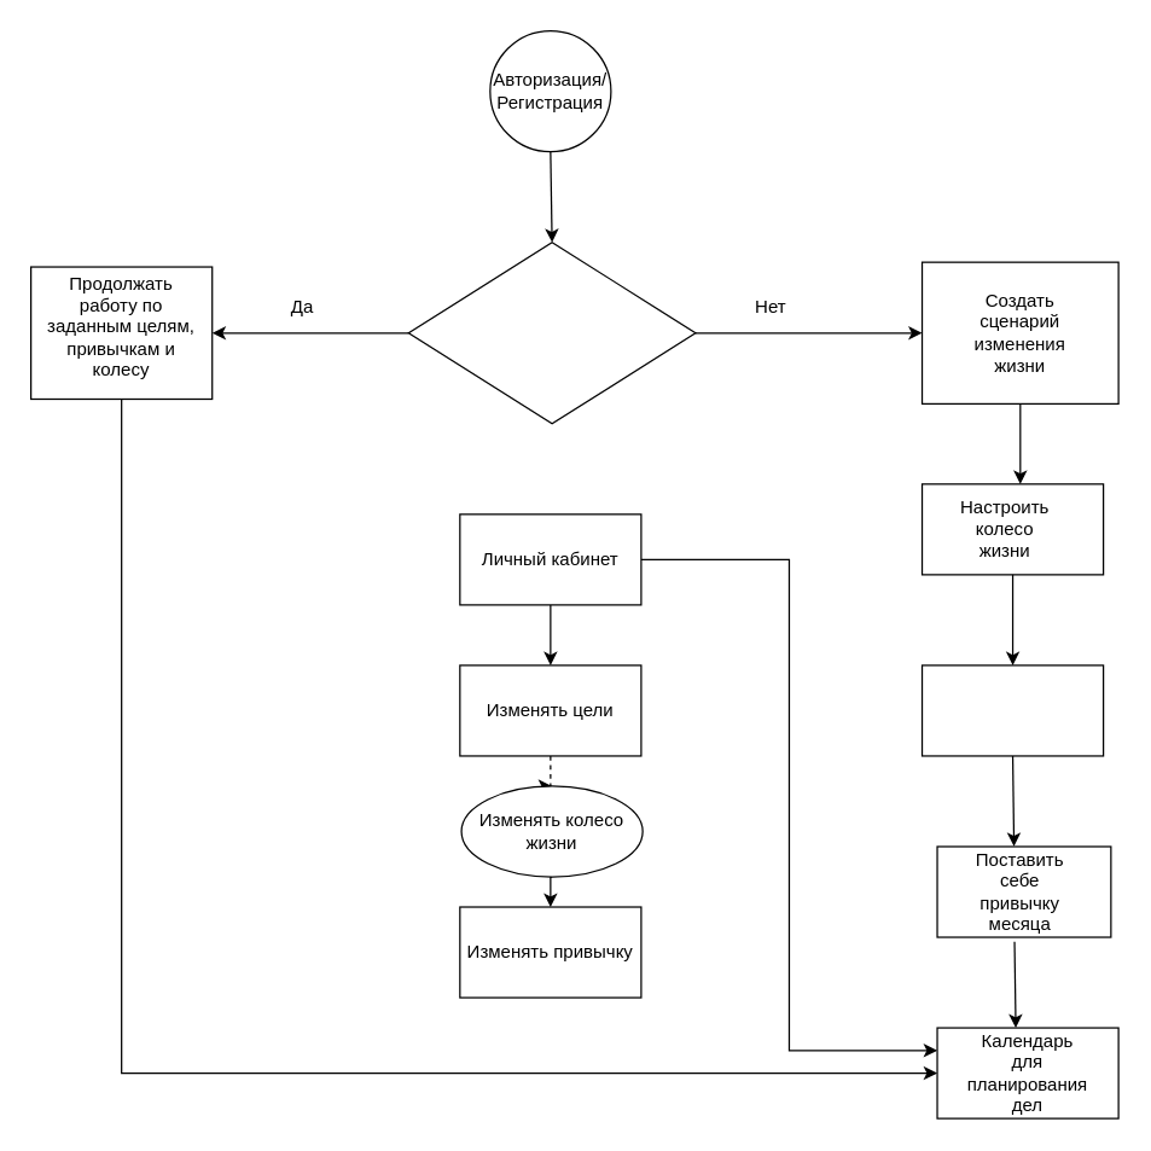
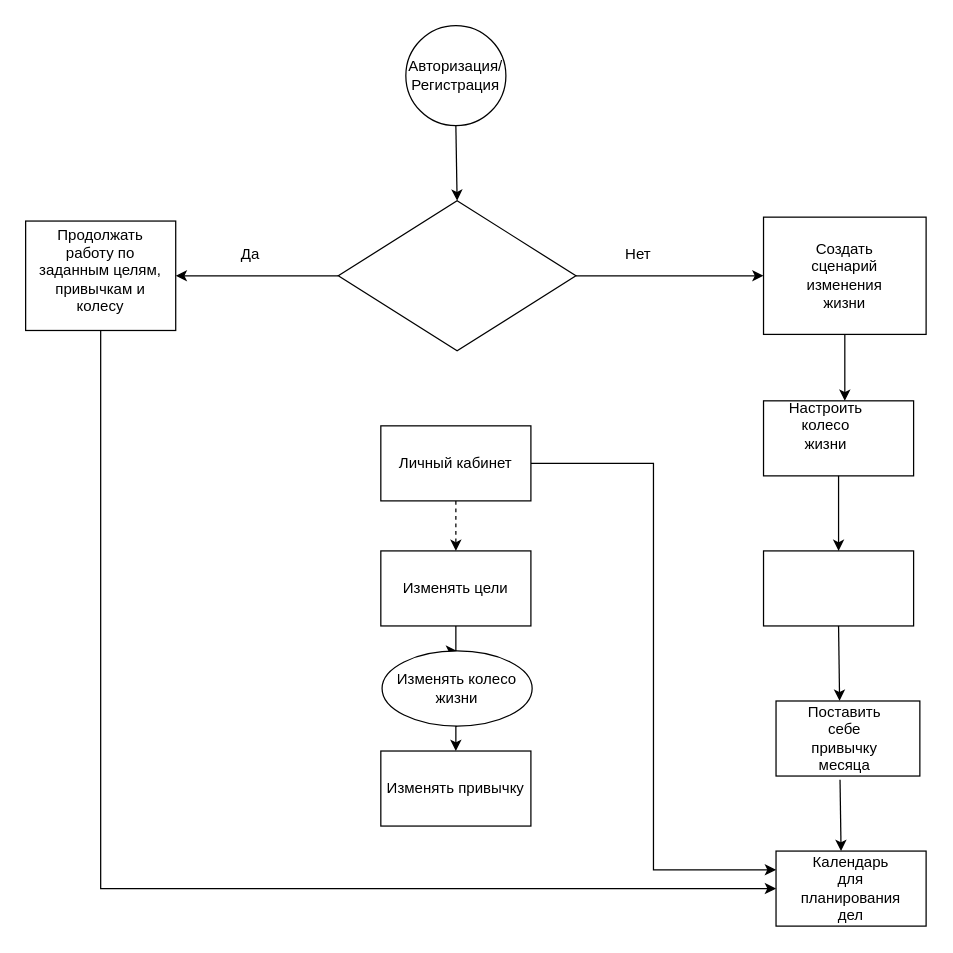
  <mxCell id="0" />
  <mxCell id="1" parent="0" />
  <mxCell id="2" value="" style="ellipse;whiteSpace=wrap;html=1;aspect=fixed;" vertex="1" parent="1"><mxGeometry x="324" y="20" width="80" height="80" as="geometry" /></mxCell>
  <mxCell id="3" value="Авторизация/ Регистрация" style="text;html=1;strokeColor=none;fillColor=none;align=center;verticalAlign=middle;whiteSpace=wrap;rounded=0;" vertex="1" parent="1"><mxGeometry x="344" y="45" width="40" height="30" as="geometry" /></mxCell>
  <mxCell id="4" value="" style="rhombus;whiteSpace=wrap;html=1;" vertex="1" parent="1"><mxGeometry x="270" y="160" width="190" height="120" as="geometry" /></mxCell>
  <mxCell id="5" value="" style="endArrow=classic;html=1;exitX=0.5;exitY=1;exitDx=0;exitDy=0;entryX=0.5;entryY=0;entryDx=0;entryDy=0;" edge="1" parent="1" source="2" target="4"><mxGeometry width="50" height="50" relative="1" as="geometry"><mxPoint x="380" y="240" as="sourcePoint" /><mxPoint x="430" y="190" as="targetPoint" /></mxGeometry></mxCell>
  <mxCell id="6" style="edgeStyle=orthogonalEdgeStyle;rounded=0;orthogonalLoop=1;jettySize=auto;html=1;exitX=0.5;exitY=1;exitDx=0;exitDy=0;entryX=0;entryY=0.5;entryDx=0;entryDy=0;" edge="1" parent="1" source="7" target="23"><mxGeometry relative="1" as="geometry" /></mxCell>
  <mxCell id="7" value="" style="rounded=0;whiteSpace=wrap;html=1;" vertex="1" parent="1"><mxGeometry x="20" y="176.25" width="120" height="87.5" as="geometry" /></mxCell>
  <mxCell id="8" value="Продолжать работу по заданным целям, привычкам и колесу" style="text;html=1;strokeColor=none;fillColor=none;align=center;verticalAlign=middle;whiteSpace=wrap;rounded=0;" vertex="1" parent="1"><mxGeometry x="30" y="206.25" width="100" height="20" as="geometry" /></mxCell>
  <mxCell id="9" value="" style="endArrow=classic;html=1;exitX=0;exitY=0.5;exitDx=0;exitDy=0;entryX=1;entryY=0.5;entryDx=0;entryDy=0;" edge="1" parent="1" source="4" target="7"><mxGeometry width="50" height="50" relative="1" as="geometry"><mxPoint x="380" y="290" as="sourcePoint" /><mxPoint x="430" y="240" as="targetPoint" /></mxGeometry></mxCell>
  <mxCell id="10" value="Да" style="text;html=1;strokeColor=none;fillColor=none;align=center;verticalAlign=middle;whiteSpace=wrap;rounded=0;" vertex="1" parent="1"><mxGeometry x="180" y="192.5" width="40" height="20" as="geometry" /></mxCell>
  <mxCell id="11" value="" style="rounded=0;whiteSpace=wrap;html=1;" vertex="1" parent="1"><mxGeometry x="610" y="173.13" width="130" height="93.75" as="geometry" /></mxCell>
  <mxCell id="12" value="" style="endArrow=classic;html=1;exitX=1;exitY=0.5;exitDx=0;exitDy=0;entryX=0;entryY=0.5;entryDx=0;entryDy=0;" edge="1" parent="1" source="4" target="11"><mxGeometry width="50" height="50" relative="1" as="geometry"><mxPoint x="380" y="290" as="sourcePoint" /><mxPoint x="430" y="240" as="targetPoint" /></mxGeometry></mxCell>
  <mxCell id="13" value="Нет" style="text;html=1;strokeColor=none;fillColor=none;align=center;verticalAlign=middle;whiteSpace=wrap;rounded=0;" vertex="1" parent="1"><mxGeometry x="490" y="192.5" width="40" height="20" as="geometry" /></mxCell>
  <mxCell id="14" value="Создать сценарий изменения жизни" style="text;html=1;strokeColor=none;fillColor=none;align=center;verticalAlign=middle;whiteSpace=wrap;rounded=0;" vertex="1" parent="1"><mxGeometry x="655" y="210" width="40" height="20" as="geometry" /></mxCell>
  <mxCell id="15" value="" style="rounded=0;whiteSpace=wrap;html=1;" vertex="1" parent="1"><mxGeometry x="610" y="320" width="120" height="60" as="geometry" /></mxCell>
- <mxCell id="16" value="Настроить колесо жизни" style="text;html=1;strokeColor=none;fillColor=none;align=center;verticalAlign=middle;whiteSpace=wrap;rounded=0;" vertex="1" parent="1"><mxGeometry x="645" y="340" width="40" height="20" as="geometry" /></mxCell>
+ <mxCell id="16" value="Настроить колесо жизни" style="text;html=1;strokeColor=none;fillColor=none;align=center;verticalAlign=middle;whiteSpace=wrap;rounded=0;" vertex="1" parent="1"><mxGeometry x="640" y="330" width="40" height="20" as="geometry" /></mxCell>
  <mxCell id="17" value="" style="rounded=0;whiteSpace=wrap;html=1;" vertex="1" parent="1"><mxGeometry x="610" y="440" width="120" height="60" as="geometry" /></mxCell>
  <mxCell id="18" value="" style="endArrow=classic;html=1;exitX=0.5;exitY=1;exitDx=0;exitDy=0;" edge="1" parent="1" source="11"><mxGeometry width="50" height="50" relative="1" as="geometry"><mxPoint x="380" y="300" as="sourcePoint" /><mxPoint x="675" y="320" as="targetPoint" /></mxGeometry></mxCell>
  <mxCell id="19" value="" style="endArrow=classic;html=1;exitX=0.5;exitY=1;exitDx=0;exitDy=0;entryX=0.5;entryY=0;entryDx=0;entryDy=0;" edge="1" parent="1" source="15" target="17"><mxGeometry width="50" height="50" relative="1" as="geometry"><mxPoint x="380" y="300" as="sourcePoint" /><mxPoint x="430" y="250" as="targetPoint" /></mxGeometry></mxCell>
  <mxCell id="20" value="" style="rounded=0;whiteSpace=wrap;html=1;" vertex="1" parent="1"><mxGeometry x="620" y="560" width="115" height="60" as="geometry" /></mxCell>
  <mxCell id="21" value="Поставить себе привычку месяца" style="text;html=1;strokeColor=none;fillColor=none;align=center;verticalAlign=middle;whiteSpace=wrap;rounded=0;" vertex="1" parent="1"><mxGeometry x="640" y="580" width="70" height="20" as="geometry" /></mxCell>
  <mxCell id="22" value="" style="endArrow=classic;html=1;exitX=0.5;exitY=1;exitDx=0;exitDy=0;entryX=0.442;entryY=-0.003;entryDx=0;entryDy=0;entryPerimeter=0;" edge="1" parent="1" source="17" target="20"><mxGeometry width="50" height="50" relative="1" as="geometry"><mxPoint x="380" y="370" as="sourcePoint" /><mxPoint x="430" y="320" as="targetPoint" /></mxGeometry></mxCell>
  <mxCell id="23" value="" style="rounded=0;whiteSpace=wrap;html=1;" vertex="1" parent="1"><mxGeometry x="620" y="680" width="120" height="60" as="geometry" /></mxCell>
  <mxCell id="24" value="Календарь для планирования дел&lt;br&gt;" style="text;html=1;strokeColor=none;fillColor=none;align=center;verticalAlign=middle;whiteSpace=wrap;rounded=0;" vertex="1" parent="1"><mxGeometry x="660" y="700" width="40" height="20" as="geometry" /></mxCell>
  <mxCell id="25" value="" style="endArrow=classic;html=1;exitX=0.445;exitY=1.05;exitDx=0;exitDy=0;exitPerimeter=0;" edge="1" parent="1" source="20"><mxGeometry width="50" height="50" relative="1" as="geometry"><mxPoint x="380" y="550" as="sourcePoint" /><mxPoint x="672" y="680" as="targetPoint" /></mxGeometry></mxCell>
- <mxCell id="26" style="edgeStyle=orthogonalEdgeStyle;rounded=0;orthogonalLoop=1;jettySize=auto;html=1;exitX=0.5;exitY=1;exitDx=0;exitDy=0;entryX=0.5;entryY=0;entryDx=0;entryDy=0;" edge="1" parent="1" source="28" target="30"><mxGeometry relative="1" as="geometry" /></mxCell>
+ <mxCell id="26" style="edgeStyle=orthogonalEdgeStyle;rounded=0;orthogonalLoop=1;jettySize=auto;html=1;exitX=0.5;exitY=1;exitDx=0;exitDy=0;entryX=0.5;entryY=0;entryDx=0;entryDy=0;dashed=1;" edge="1" parent="1" source="28" target="30"><mxGeometry relative="1" as="geometry" /></mxCell>
  <mxCell id="27" style="edgeStyle=orthogonalEdgeStyle;rounded=0;orthogonalLoop=1;jettySize=auto;html=1;exitX=1;exitY=0.5;exitDx=0;exitDy=0;entryX=0;entryY=0.25;entryDx=0;entryDy=0;" edge="1" parent="1" source="28" target="23"><mxGeometry relative="1" as="geometry" /></mxCell>
  <mxCell id="28" value="Личный кабинет" style="rounded=0;whiteSpace=wrap;html=1;" vertex="1" parent="1"><mxGeometry x="304" y="340" width="120" height="60" as="geometry" /></mxCell>
- <mxCell id="29" style="edgeStyle=orthogonalEdgeStyle;rounded=0;orthogonalLoop=1;jettySize=auto;html=1;exitX=0.5;exitY=1;exitDx=0;exitDy=0;dashed=1;" edge="1" parent="1" source="30" target="32"><mxGeometry relative="1" as="geometry" /></mxCell>
+ <mxCell id="29" style="edgeStyle=orthogonalEdgeStyle;rounded=0;orthogonalLoop=1;jettySize=auto;html=1;exitX=0.5;exitY=1;exitDx=0;exitDy=0;" edge="1" parent="1" source="30" target="32"><mxGeometry relative="1" as="geometry" /></mxCell>
  <mxCell id="30" value="Изменять цели" style="rounded=0;whiteSpace=wrap;html=1;" vertex="1" parent="1"><mxGeometry x="304" y="440" width="120" height="60" as="geometry" /></mxCell>
  <mxCell id="31" style="edgeStyle=orthogonalEdgeStyle;rounded=0;orthogonalLoop=1;jettySize=auto;html=1;exitX=0.5;exitY=1;exitDx=0;exitDy=0;entryX=0.5;entryY=0;entryDx=0;entryDy=0;" edge="1" parent="1" source="32" target="33"><mxGeometry relative="1" as="geometry" /></mxCell>
  <mxCell id="32" value="Изменять колесо жизни" style="ellipse;whiteSpace=wrap;html=1;" vertex="1" parent="1"><mxGeometry x="305" y="520" width="120" height="60" as="geometry" /></mxCell>
  <mxCell id="33" value="Изменять привычку" style="rounded=0;whiteSpace=wrap;html=1;" vertex="1" parent="1"><mxGeometry x="304" y="600" width="120" height="60" as="geometry" /></mxCell>
